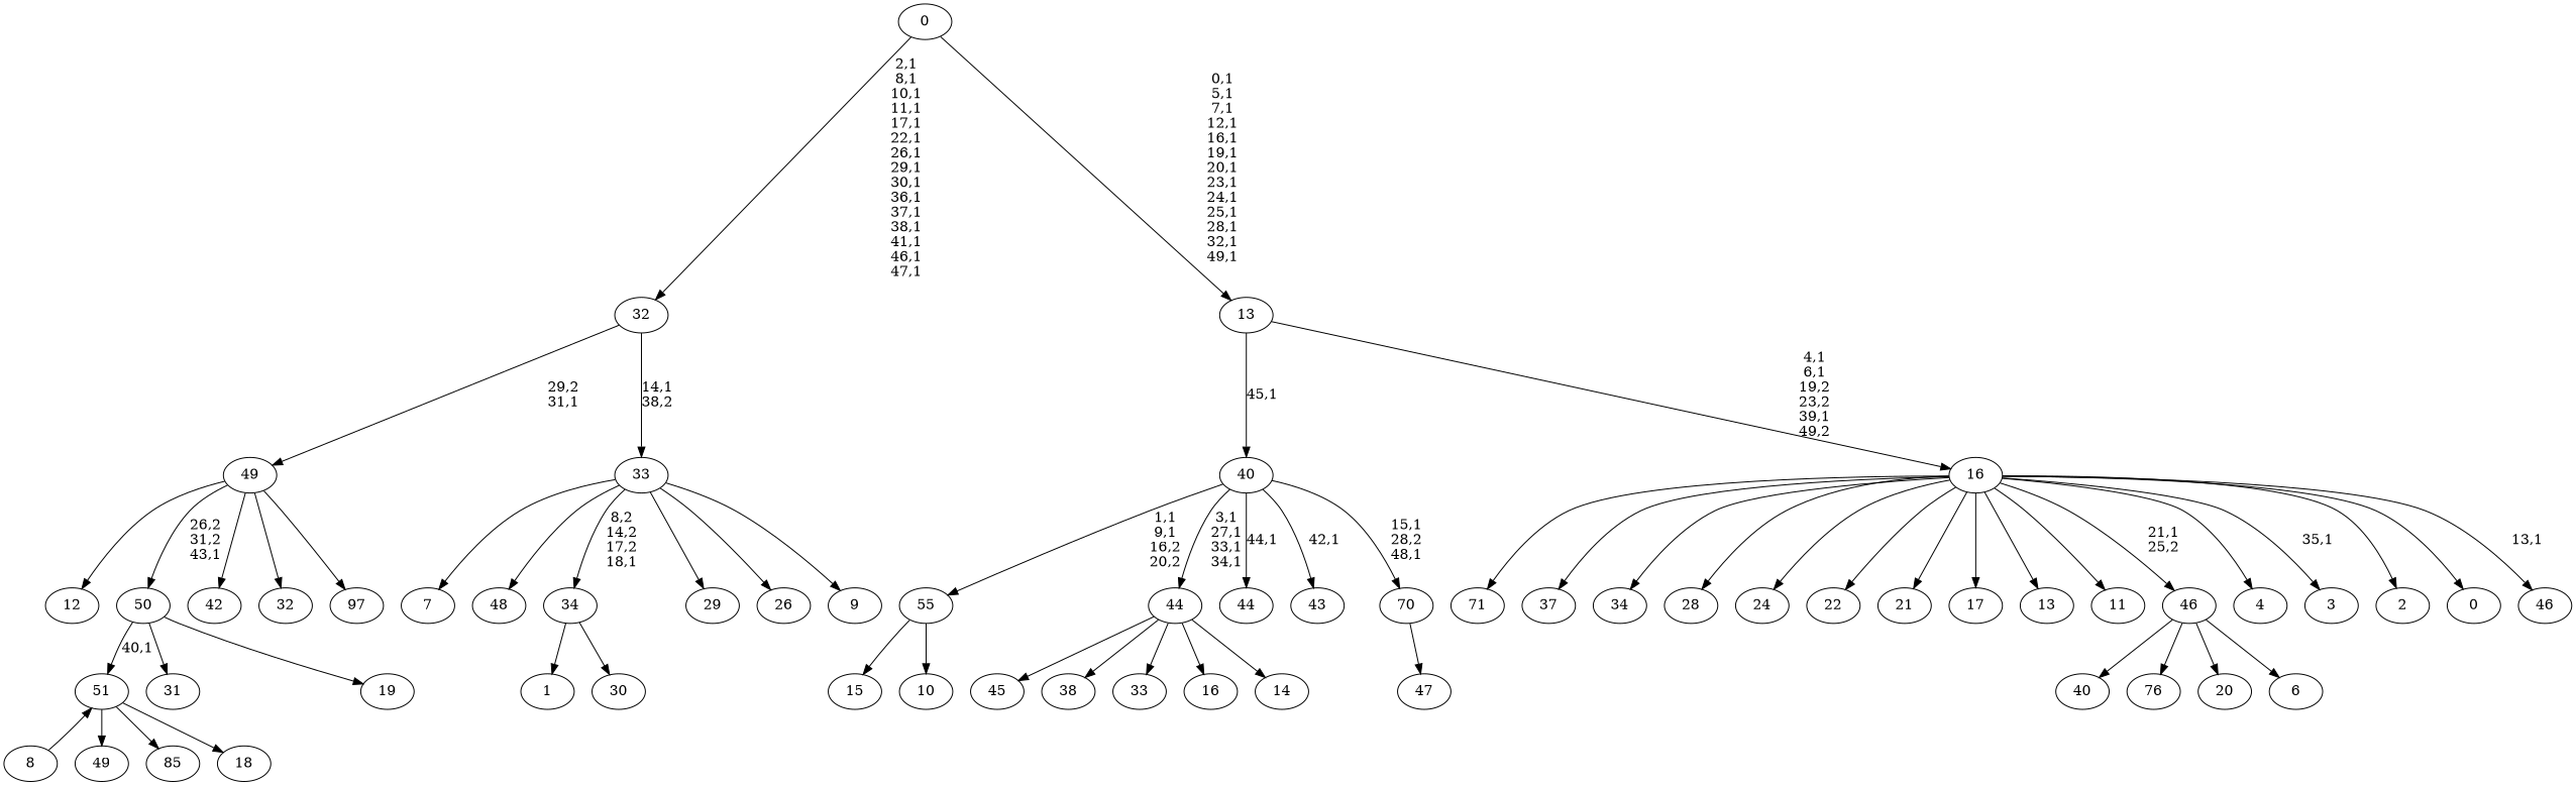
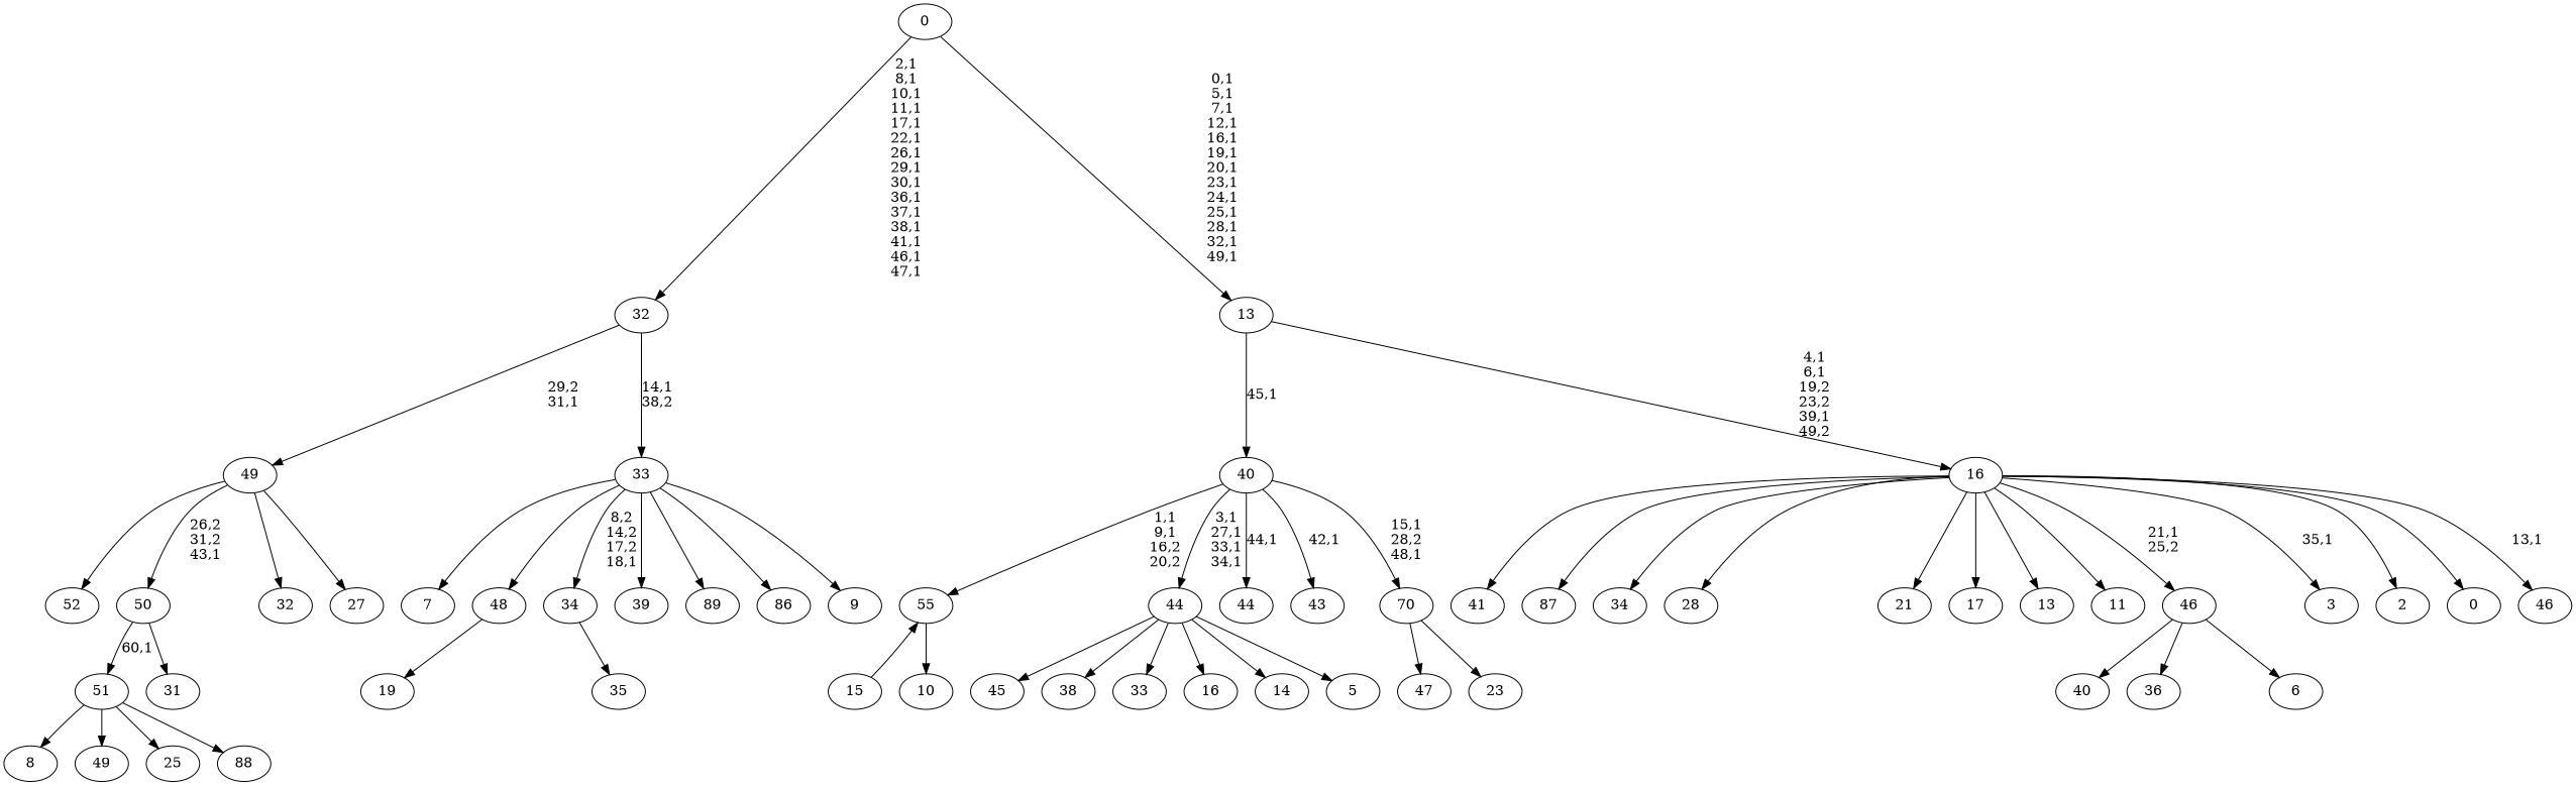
  digraph {
    n1 [label=49]
    n2 [label=48]
    n3 [label=47]
    n4 [label=46]
    n5 [label=45]
    n6 [label=44]
    n7 [label=43]
-   n8 [label=42]
-   n9 [label=71]
+   n9 [label=41]
    n10 [label=40]
+   n11 [label=39]
    n12 [label=38]
-   n13 [label=37]
-   n14 [label=76]
+   n13 [label=87]
+   n14 [label=36]
    n15 [label=34]
    n16 [label=33]
    n17 [label=32]
    n18 [label=31]
-   n19 [label=30]
-   n20 [label=29]
+   n19 [label=35]
+   n20 [label=89]
    n21 [label=28]
-   n22 [label=97]
-   n23 [label=26]
-   n24 [label=85]
-   n25 [label=24]
+   n22 [label=27]
+   n23 [label=86]
+   n24 [label=25]
+   n26 [label=23]
    70
-   n28 [label=22]
    n29 [label=21]
-   n30 [label=20]
    n31 [label=19]
-   n32 [label=18]
+   n32 [label=88]
    n33 [label=17]
    n34 [label=16]
    n35 [label=15]
    n36 [label=14]
    n37 [label=13]
-   n38 [label=12]
+   n38 [label=52]
    n39 [label=11]
    n40 [label=10]
    55
    n42 [label=9]
    n43 [label=8]
    51
    50
    49
    n47 [label=7]
    n48 [label=6]
    46
+   n50 [label=5]
    44
    40
-   n53 [label=4]
    n54 [label=3]
    n55 [label=2]
-   n56 [label=1]
    34
    33
    32
    n60 [label=0]
    16
    13
    0
    70 -> n3
-   55 -> n35
+   70 -> n26
+   n35 -> 55
    55 -> n40
    51 -> n1
    51 -> n24
    51 -> n32
-   n43 -> 51
+   51 -> n43
    50 -> n18
-   50 -> n31
-   50 -> 51 [label="40,1"]
-   49 -> n8
+   n2 -> n31
+   50 -> 51 [label="60,1"]
    49 -> n17
    49 -> n22
    49 -> n38
    49 -> 50 [label="26,2\n31,2\n43,1"]
    46 -> n10
    46 -> n14
-   46 -> n30
    46 -> n48
    44 -> n5
    44 -> n12
    44 -> n16
    44 -> n34
    44 -> n36
+   44 -> n50
    40 -> n6 [label="44,1"]
    40 -> n7 [label="42,1"]
    40 -> 70 [label="15,1\n28,2\n48,1"]
    40 -> 55 [label="1,1\n9,1\n16,2\n20,2"]
    40 -> 44 [label="3,1\n27,1\n33,1\n34,1"]
    34 -> n19
-   34 -> n56
    33 -> n2
+   33 -> n11
    33 -> n20
    33 -> n23
    33 -> n42
    33 -> n47
    33 -> 34 [label="8,2\n14,2\n17,2\n18,1"]
    32 -> 49 [label="29,2\n31,1"]
    32 -> 33 [label="14,1\n38,2"]
    16 -> n4 [label="13,1"]
    16 -> n9
    16 -> n13
    16 -> n15
    16 -> n21
-   16 -> n25
-   16 -> n28
    16 -> n29
    16 -> n33
    16 -> n37
    16 -> n39
    16 -> 46 [label="21,1\n25,2"]
-   16 -> n53
    16 -> n54 [label="35,1"]
    16 -> n55
    16 -> n60
    13 -> 40 [label="45,1"]
    13 -> 16 [label="4,1\n6,1\n19,2\n23,2\n39,1\n49,2"]
    0 -> 32 [label="2,1\n8,1\n10,1\n11,1\n17,1\n22,1\n26,1\n29,1\n30,1\n36,1\n37,1\n38,1\n41,1\n46,1\n47,1"]
    0 -> 13 [label="0,1\n5,1\n7,1\n12,1\n16,1\n19,1\n20,1\n23,1\n24,1\n25,1\n28,1\n32,1\n49,1"]
  }
